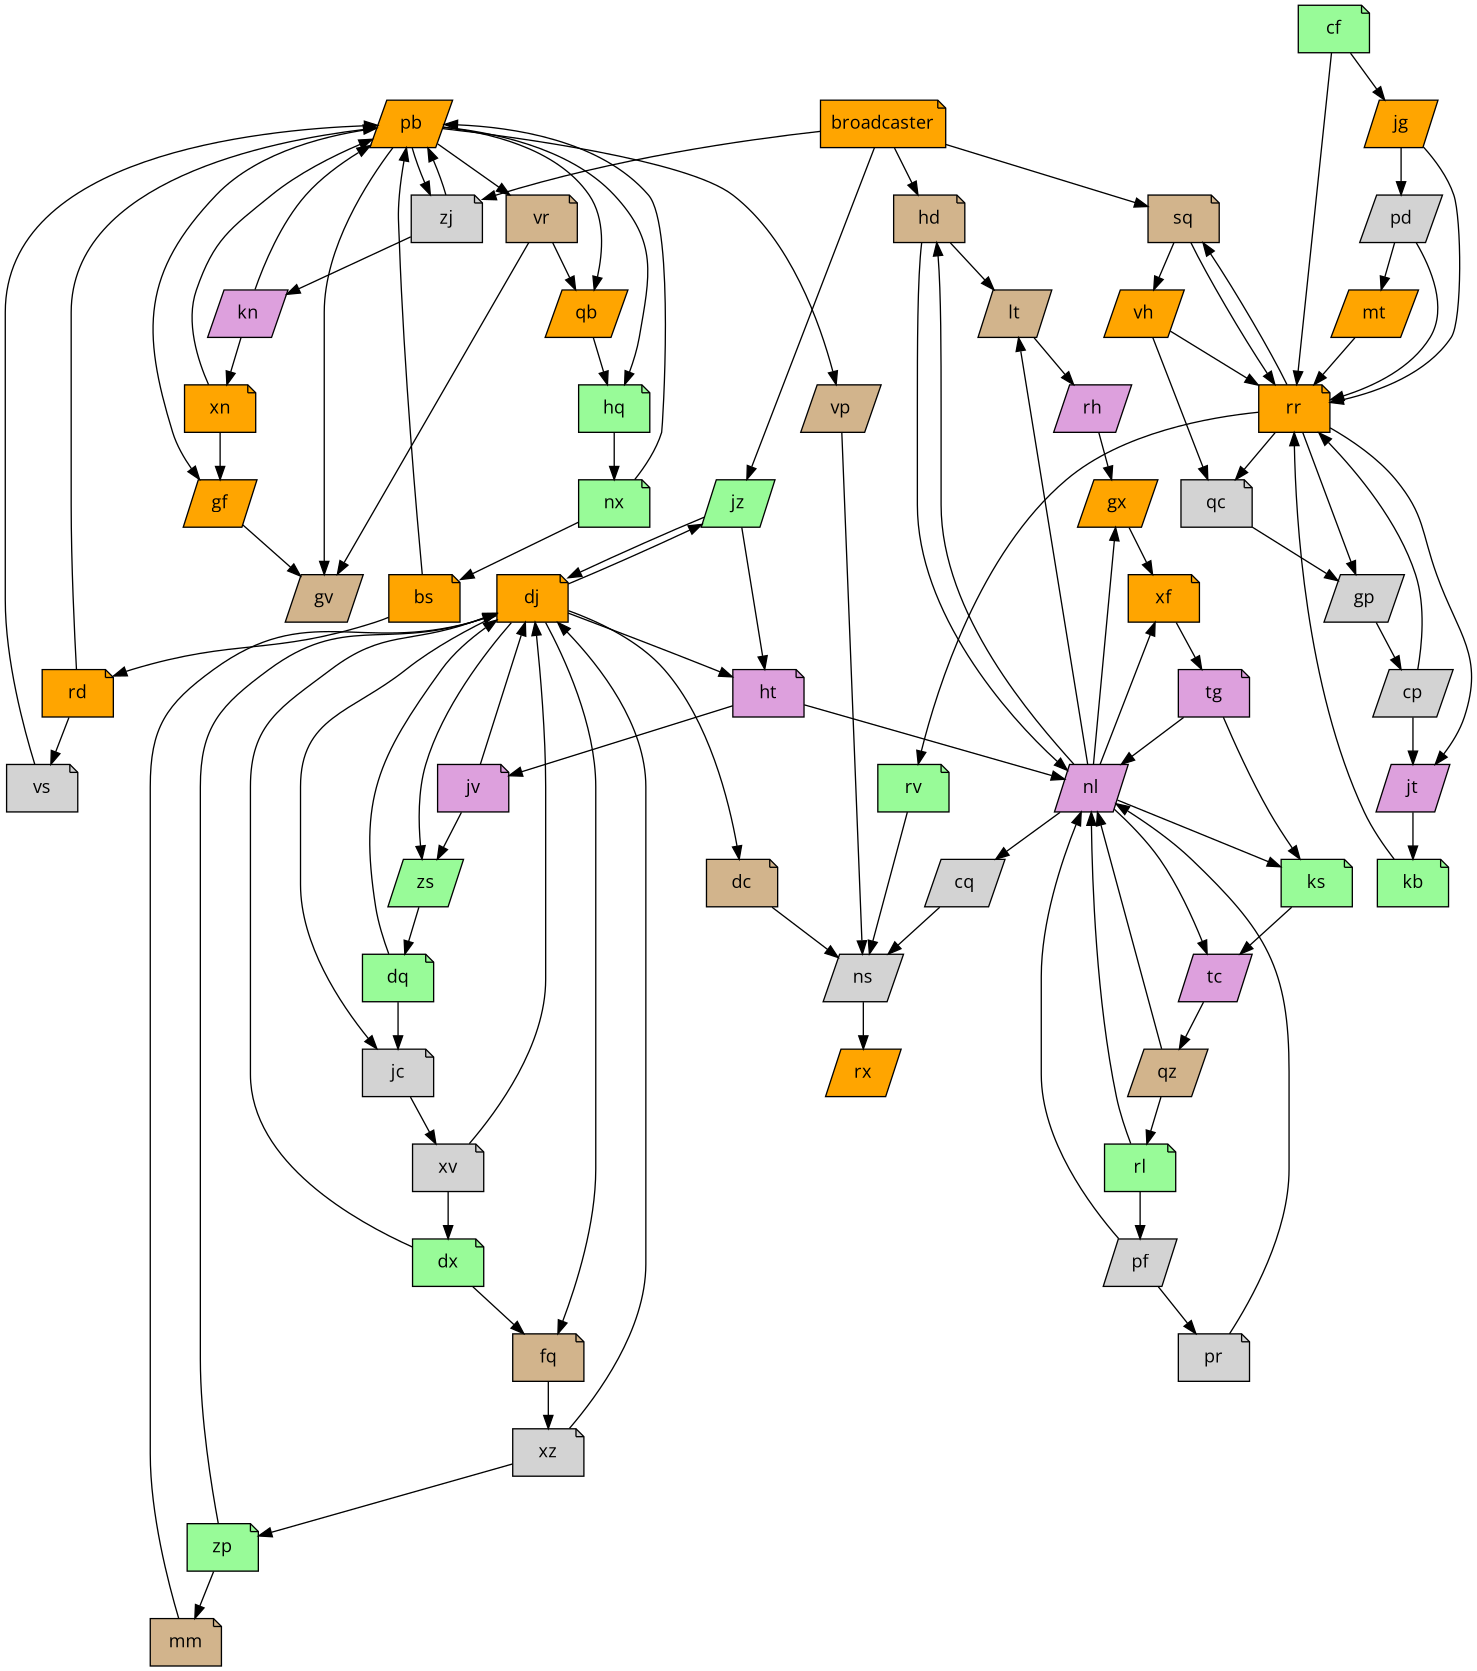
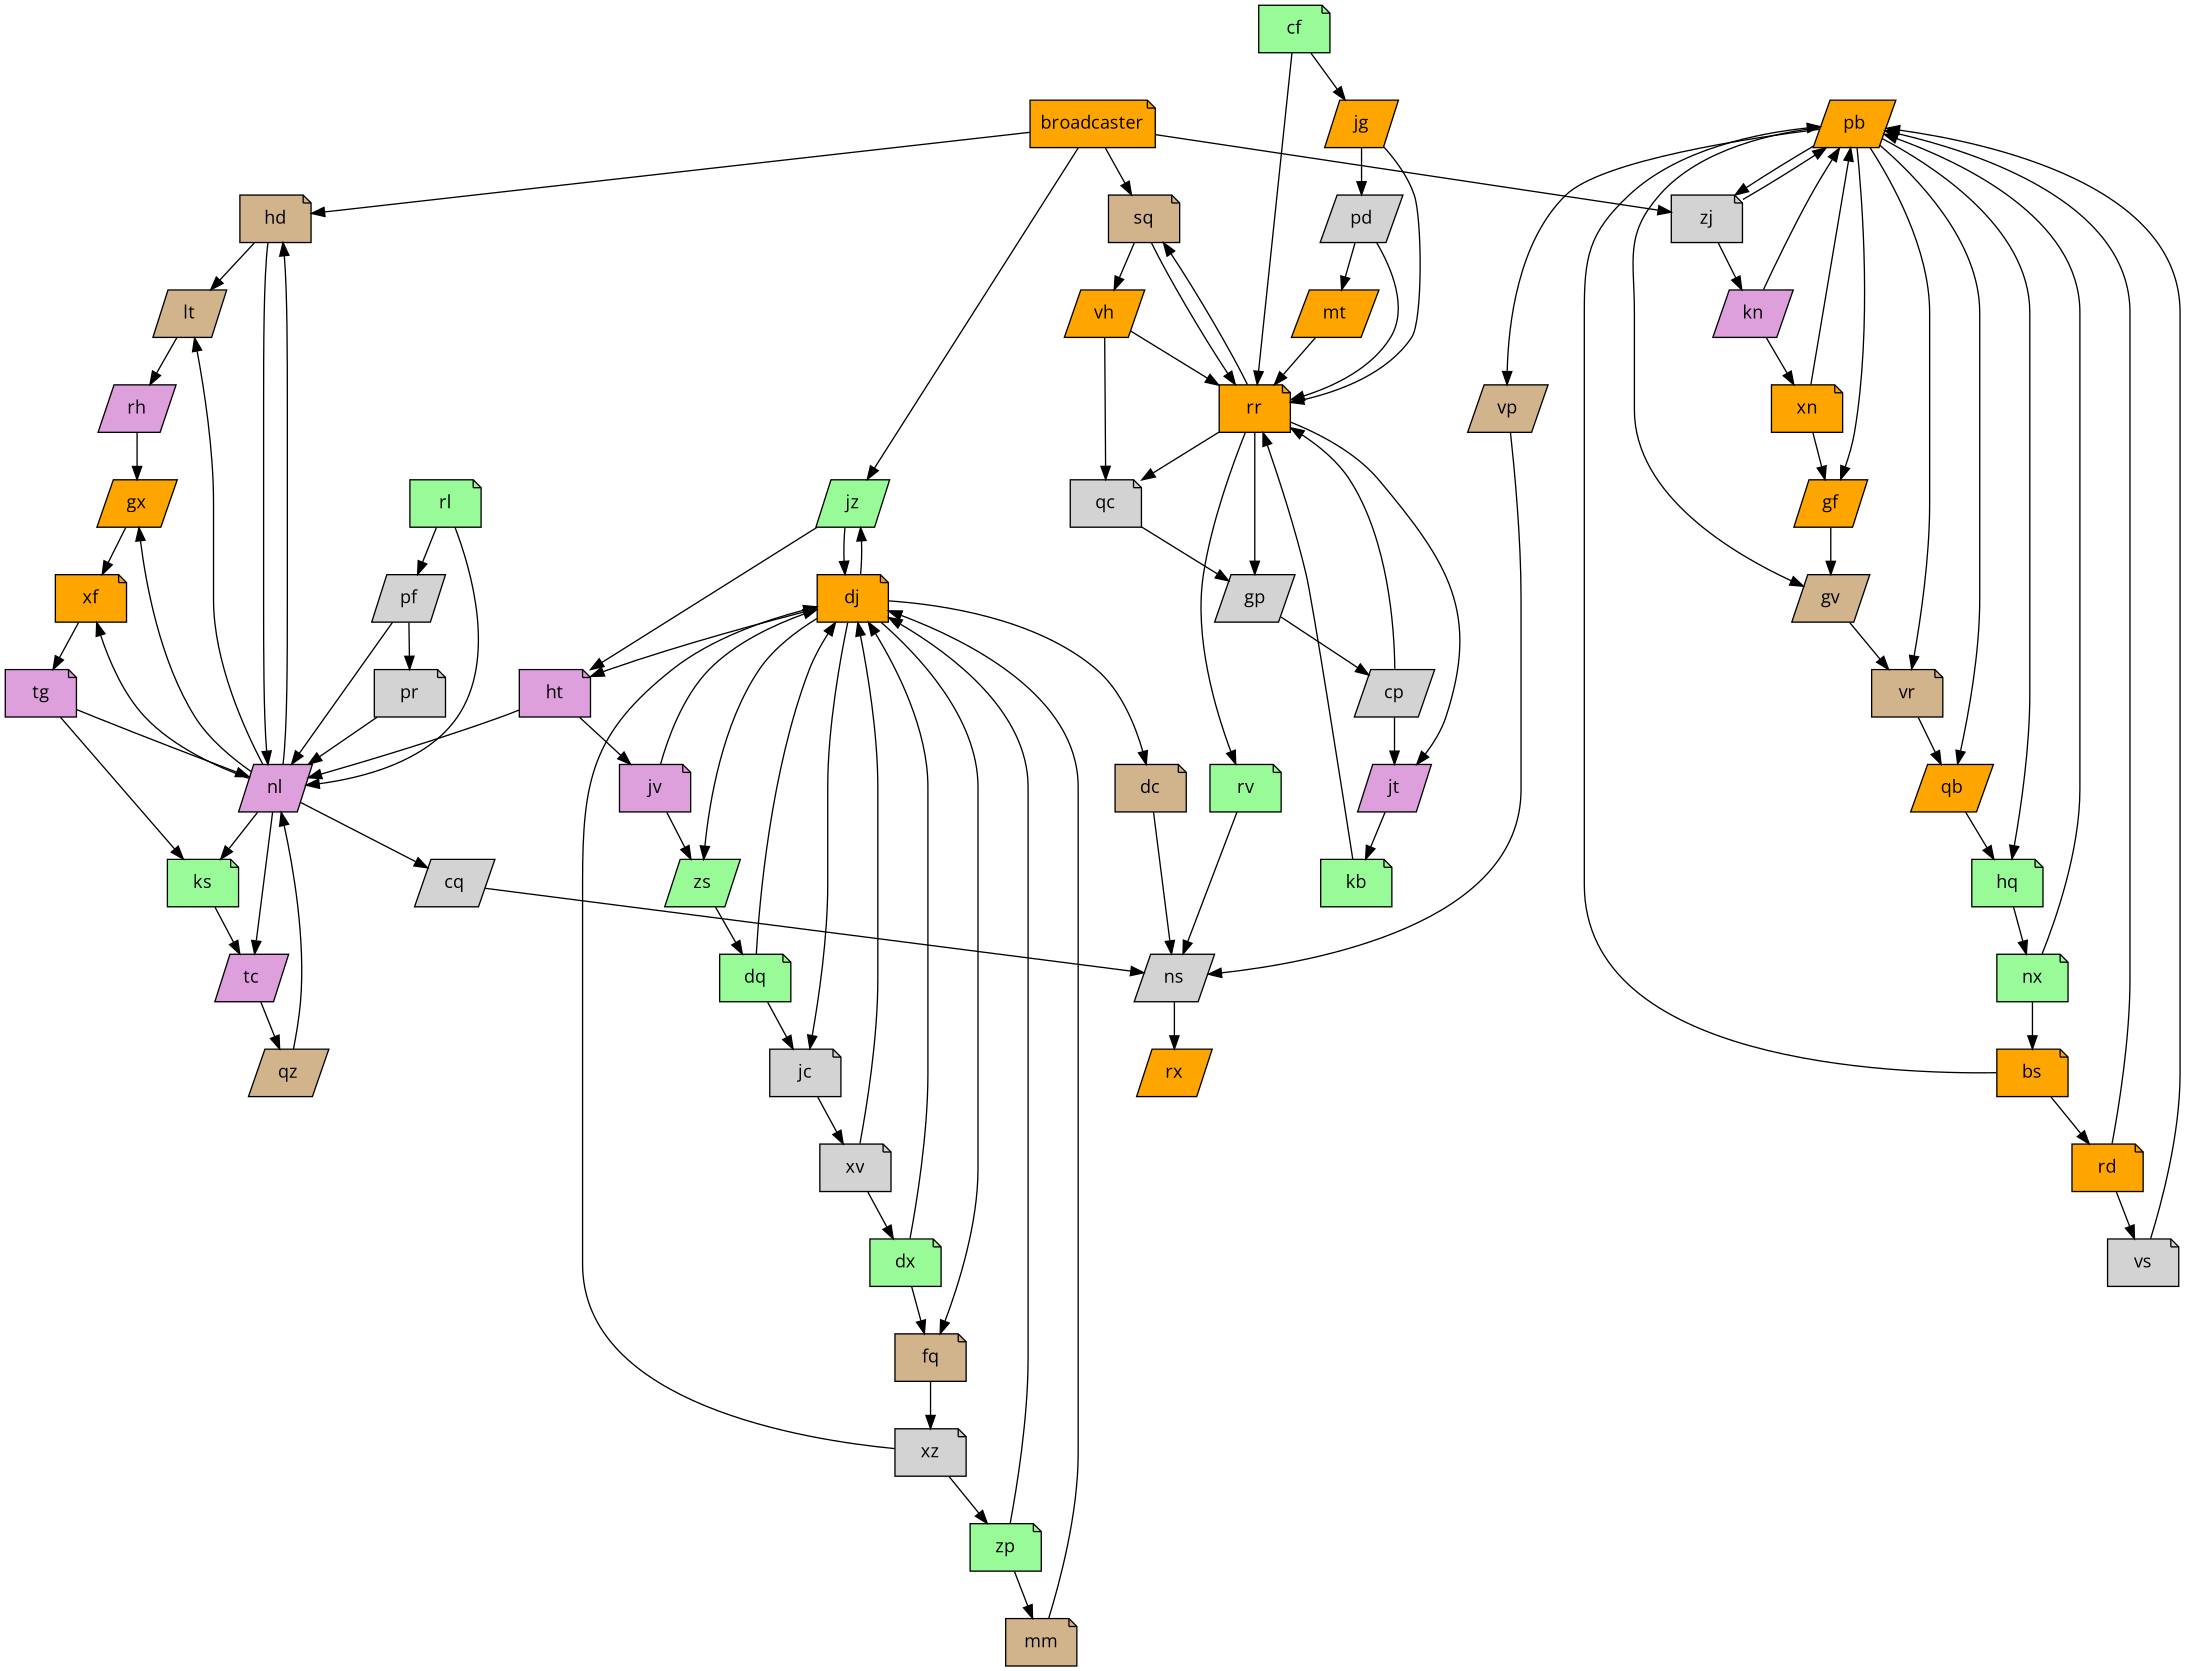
  digraph {
    fontname="Open Sans"
    node [fillcolor=orange fontname="Open Sans" shape=note style=filled]
    edge [fontname="Open Sans"]
    hd [fillcolor=tan]
    broadcaster
    zj [fillcolor=lightgrey]
    sq [fillcolor=tan]
    jz [fillcolor=palegreen shape=parallelogram]
    lt [fillcolor=tan shape=parallelogram]
    nl [fillcolor=plum shape=parallelogram]
    pb [shape=parallelogram]
    kn [fillcolor=plum shape=parallelogram]
    rr
    vh [shape=parallelogram]
    dj
    ht [fillcolor=plum]
    rh [fillcolor=plum shape=parallelogram]
    cq [fillcolor=lightgrey shape=parallelogram]
    gx [shape=parallelogram]
    xf
    ks [fillcolor=palegreen]
    tc [fillcolor=plum shape=parallelogram]
    gf [shape=parallelogram]
    gv [fillcolor=tan shape=parallelogram]
    vr [fillcolor=tan]
    hq [fillcolor=palegreen]
    vp [fillcolor=tan shape=parallelogram]
    qb [shape=parallelogram]
    xn
    jt [fillcolor=plum shape=parallelogram]
    gp [fillcolor=lightgrey shape=parallelogram]
    qc [fillcolor=lightgrey]
    rv [fillcolor=palegreen]
    dc [fillcolor=tan]
    fq [fillcolor=tan]
    zs [fillcolor=palegreen shape=parallelogram]
    jc [fillcolor=lightgrey]
    jv [fillcolor=plum]
    bs
    rd
    vs [fillcolor=lightgrey]
    nx [fillcolor=palegreen]
    ns [fillcolor=lightgrey shape=parallelogram]
    cf [fillcolor=palegreen]
    jg [shape=parallelogram]
    pd [fillcolor=lightgrey shape=parallelogram]
    mt [shape=parallelogram]
    kb [fillcolor=palegreen]
    cp [fillcolor=lightgrey shape=parallelogram]
    rx [shape=parallelogram]
    xz [fillcolor=lightgrey]
    dq [fillcolor=palegreen]
    xv [fillcolor=lightgrey]
    zp [fillcolor=palegreen]
    dx [fillcolor=palegreen]
    mm [fillcolor=tan]
    tg [fillcolor=plum]
    qz [fillcolor=tan shape=parallelogram]
    rl [fillcolor=palegreen]
    pf [fillcolor=lightgrey shape=parallelogram]
    pr [fillcolor=lightgrey]
    hd -> lt
    hd -> nl
    broadcaster -> hd
    broadcaster -> zj
    broadcaster -> sq
    broadcaster -> jz
    zj -> pb
    zj -> kn
    sq -> rr
    sq -> vh
    jz -> dj
    jz -> ht
    lt -> rh
    nl -> hd
    nl -> lt
    nl -> cq
    nl -> gx
    nl -> xf
    nl -> ks
    nl -> tc
    pb -> zj
    pb -> gf
    pb -> gv
    pb -> vr
    pb -> hq
    pb -> vp
    pb -> qb
    kn -> pb
    kn -> xn
    rr -> sq
    rr -> jt
    rr -> gp
    rr -> qc
    rr -> rv
    vh -> rr
    vh -> qc
    dj -> jz
    dj -> ht
    dj -> dc
    dj -> fq
    dj -> zs
    dj -> jc
    ht -> nl
    ht -> jv
    rh -> gx
    cq -> ns
    gx -> xf
    xf -> tg
    ks -> tc
    tc -> qz
    gf -> gv
-   vr -> gv
+   gv -> vr
    vr -> qb
    hq -> nx
    vp -> ns
    qb -> hq
    xn -> pb
    xn -> gf
    jt -> kb
    gp -> cp
    qc -> gp
    rv -> ns
    dc -> ns
    fq -> xz
    zs -> dq
    jc -> xv
    jv -> dj
    jv -> zs
    bs -> pb
    bs -> rd
    rd -> pb
    rd -> vs
    vs -> pb
    nx -> pb
    nx -> bs
    ns -> rx
    cf -> rr
    cf -> jg
    jg -> rr
    jg -> pd
    pd -> rr
    pd -> mt
    mt -> rr
    kb -> rr
    cp -> rr
    cp -> jt
    xz -> dj
    xz -> zp
    dq -> dj
    dq -> jc
    xv -> dj
    xv -> dx
    zp -> dj
    zp -> mm
    dx -> dj
    dx -> fq
    mm -> dj
    tg -> nl
    tg -> ks
    qz -> nl
-   qz -> rl
    rl -> nl
    rl -> pf
    pf -> nl
    pf -> pr
    pr -> nl
  }
